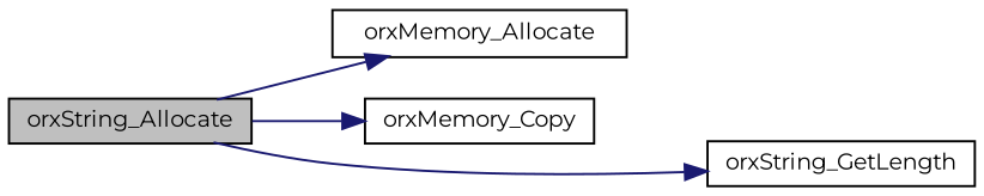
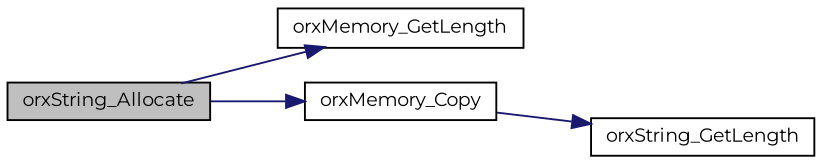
  digraph {
    fontname=Montserrat
    rankdir=LR
    node [color=black fontname=Montserrat fontsize=10 shape=record]
    edge [color=midnightblue fontname=Montserrat fontsize=10 labelfontname=FreeSans labelfontsize=10 style=solid]
    n1 [fillcolor=grey75 fontcolor=black height=0.2 label=orxString_Allocate style=filled width=0.4]
-   n2 [height=0.2 label=orxMemory_Allocate width=0.4]
+   n2 [height=0.2 label=orxMemory_GetLength width=0.4]
    n3 [height=0.2 label=orxMemory_Copy width=0.4]
    n4 [height=0.2 label=orxString_GetLength width=0.4]
    n1 -> n2
    n1 -> n3
-   n1 -> n4
+   n3 -> n4
  }
